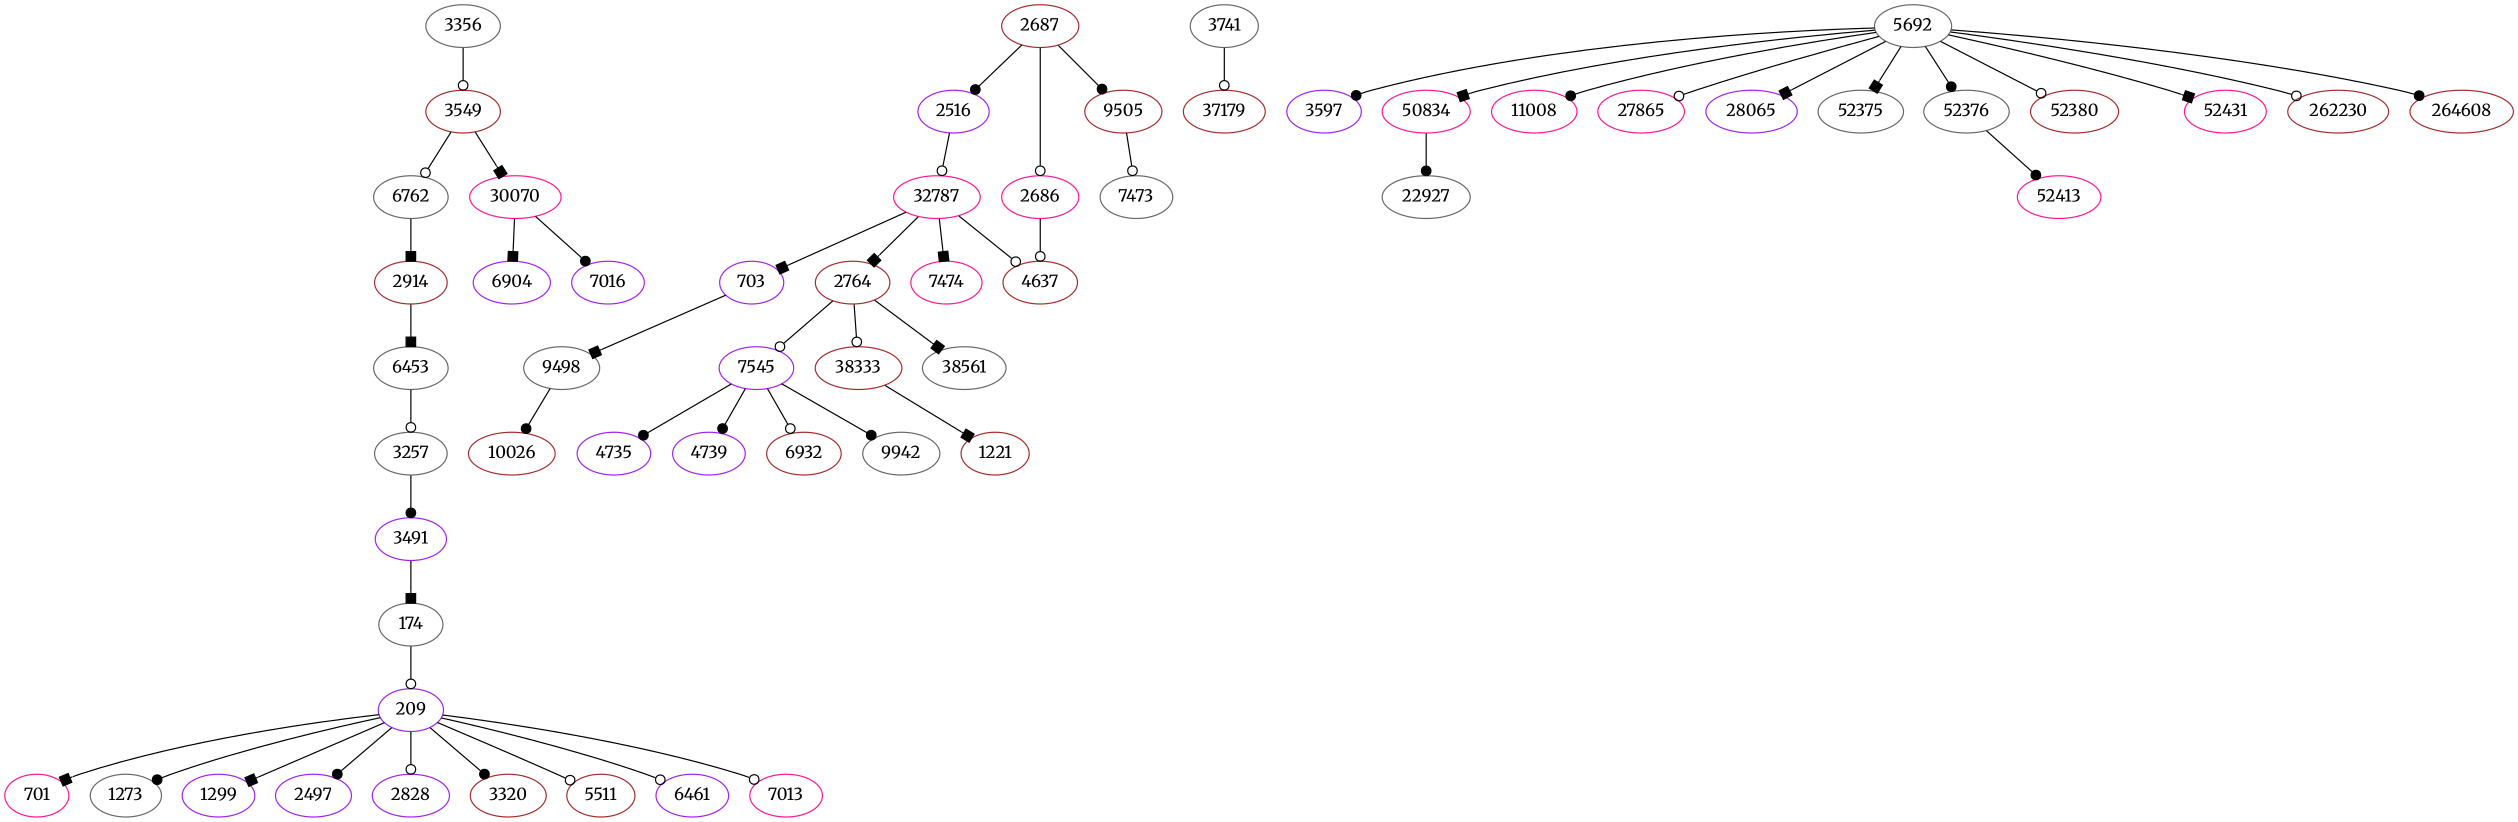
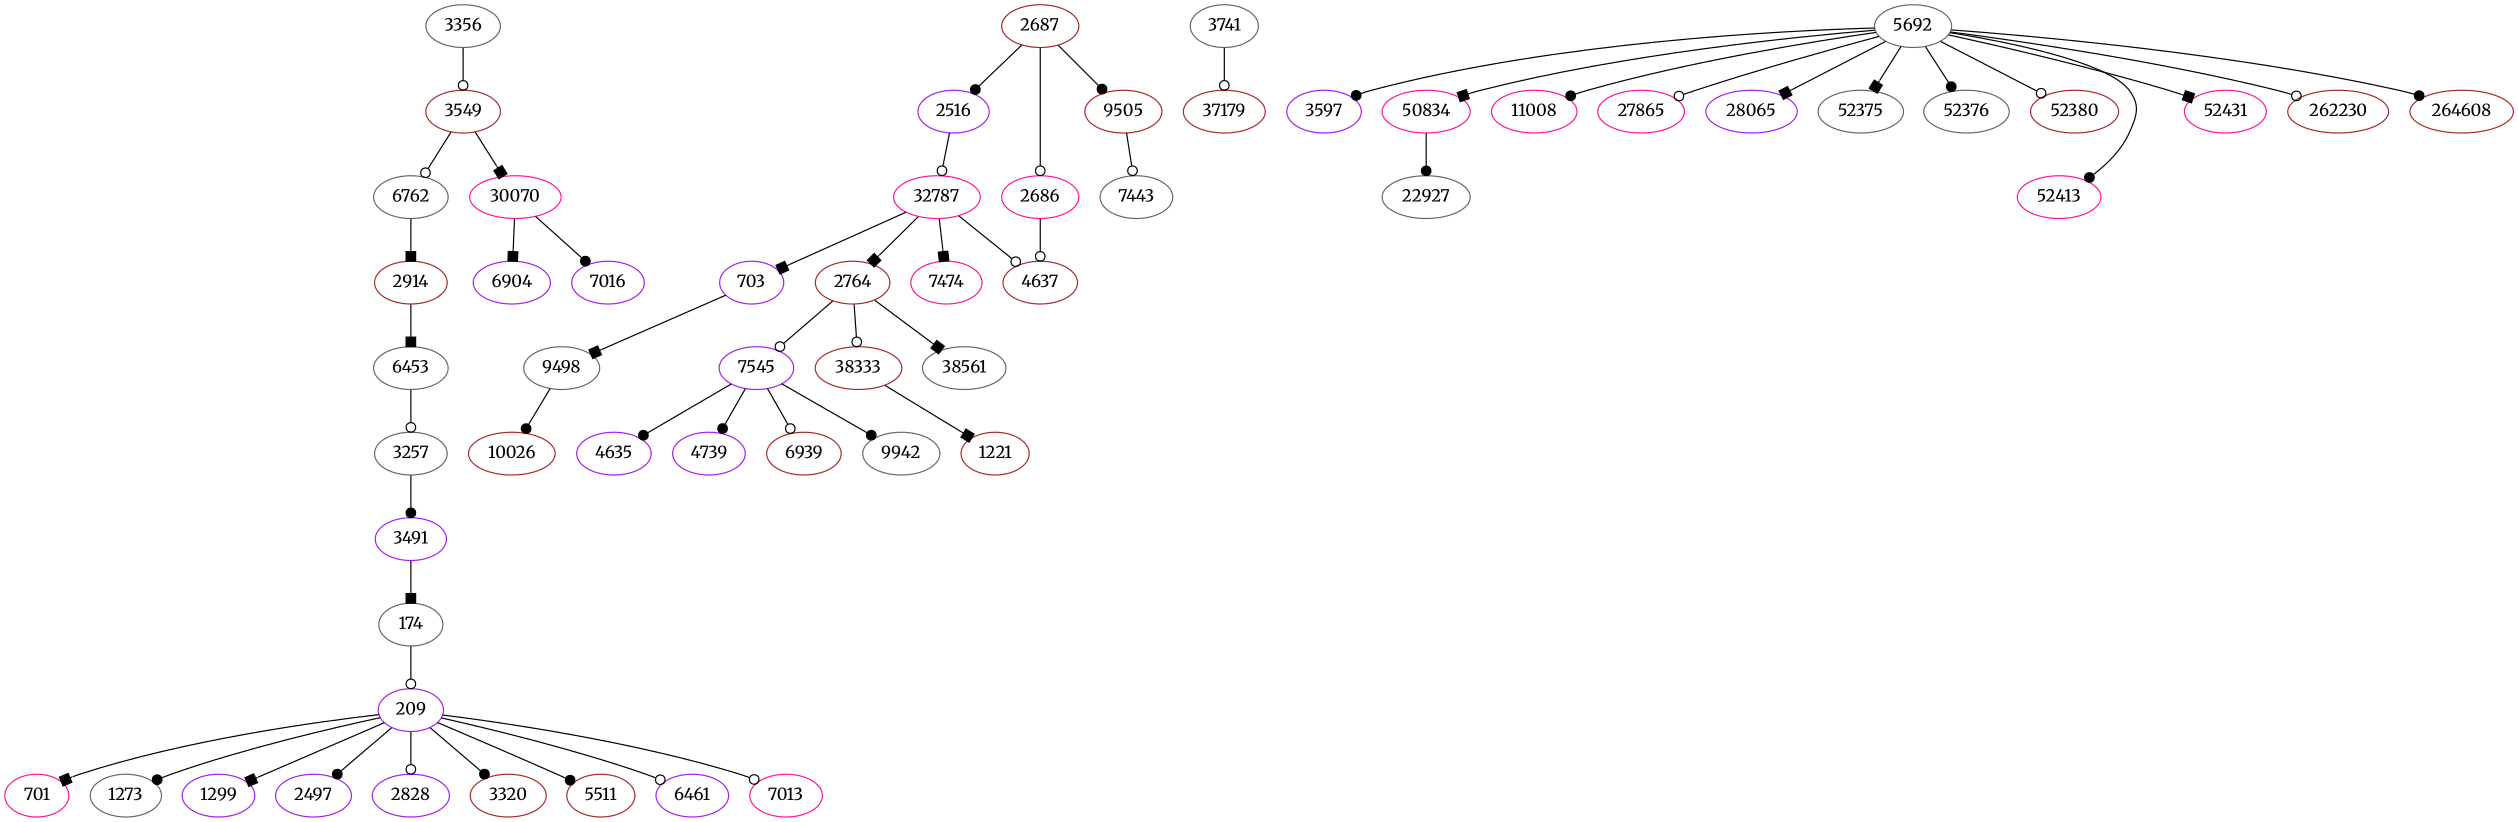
  digraph {
    fontname=Merriweather
    node [color=brown fontname=Merriweather]
    edge [arrowhead=odot fontname=Merriweather]
    209 [color=purple]
    174 [color=gray40]
    701 [color=deeppink]
    1273 [color=gray40]
    1299 [color=purple]
    2497 [color=purple]
    2828 [color=purple]
    3320
    5511
    6461 [color=purple]
    n11 [color=deeppink label=7013]
    703 [color=purple]
    9498 [color=gray40]
    10026
    2516 [color=purple]
    32787 [color=deeppink]
    2764
    4637
    7474 [color=deeppink]
    2686 [color=deeppink]
    37179
    3741 [color=gray40]
    2687
    9505
-   7473 [color=gray40]
+   7473 [color=gray40 label=7443]
    7545 [color=purple]
    38333
    38561 [color=gray40]
-   4635 [color=purple label=4735]
+   4635 [color=purple]
    4739 [color=purple]
-   6939 [label=6932]
+   6939
    9942 [color=gray40]
    1221
    2914
    6453 [color=gray40]
    3257 [color=gray40]
    3491 [color=purple]
    3549
    3356 [color=gray40]
    6762 [color=gray40]
    30070 [color=deeppink]
    6904 [color=purple]
    7016 [color=purple]
    3597 [color=purple]
    5692 [color=gray40]
    n46 [color=deeppink label=50834]
    11008 [color=deeppink]
    27865 [color=deeppink]
    28065 [color=purple]
    52375 [color=gray40]
    52376 [color=gray40]
    52380
    52413 [color=deeppink]
    52431 [color=deeppink]
    262230
    264608
    22927 [color=gray40]
    209 -> 701 [arrowhead=box]
    209 -> 1273 [arrowhead=dot]
    209 -> 1299 [arrowhead=box]
    209 -> 2497 [arrowhead=dot]
    209 -> 2828
    209 -> 3320 [arrowhead=dot]
-   209 -> 5511
+   209 -> 5511 [arrowhead=dot]
    209 -> 6461
    209 -> n11
    174 -> 209
    703 -> 9498 [arrowhead=box]
    9498 -> 10026 [arrowhead=dot]
    2516 -> 32787
    32787 -> 703 [arrowhead=box]
    32787 -> 2764 [arrowhead=box]
    32787 -> 4637
    32787 -> 7474 [arrowhead=box]
    2764 -> 7545
    2764 -> 38333
    2764 -> 38561 [arrowhead=box]
    2686 -> 4637
    3741 -> 37179
    2687 -> 2516 [arrowhead=dot]
    2687 -> 2686
    2687 -> 9505 [arrowhead=dot]
    9505 -> 7473
    7545 -> 4635 [arrowhead=dot]
    7545 -> 4739 [arrowhead=dot]
    7545 -> 6939
    7545 -> 9942 [arrowhead=dot]
    38333 -> 1221 [arrowhead=box]
    2914 -> 6453 [arrowhead=box]
    6453 -> 3257
    3257 -> 3491 [arrowhead=dot]
    3491 -> 174 [arrowhead=box]
    3549 -> 6762
    3549 -> 30070 [arrowhead=box]
    3356 -> 3549
    6762 -> 2914 [arrowhead=box]
    30070 -> 6904 [arrowhead=box]
    30070 -> 7016 [arrowhead=dot]
    5692 -> 3597 [arrowhead=dot]
    5692 -> n46 [arrowhead=box]
    5692 -> 11008 [arrowhead=dot]
    5692 -> 27865
    5692 -> 28065 [arrowhead=box]
    5692 -> 52375 [arrowhead=box]
    5692 -> 52376 [arrowhead=dot]
    5692 -> 52380
-   52376 -> 52413 [arrowhead=dot]
+   5692 -> 52413 [arrowhead=dot]
    5692 -> 52431 [arrowhead=box]
    5692 -> 262230
    5692 -> 264608 [arrowhead=dot]
    n46 -> 22927 [arrowhead=dot]
  }
